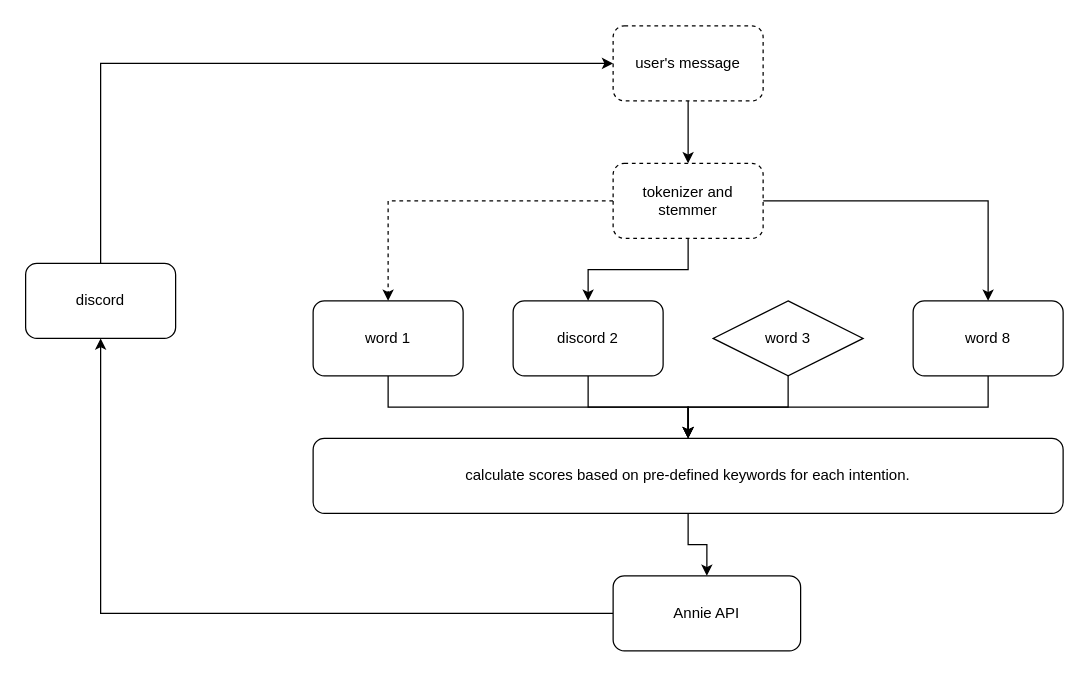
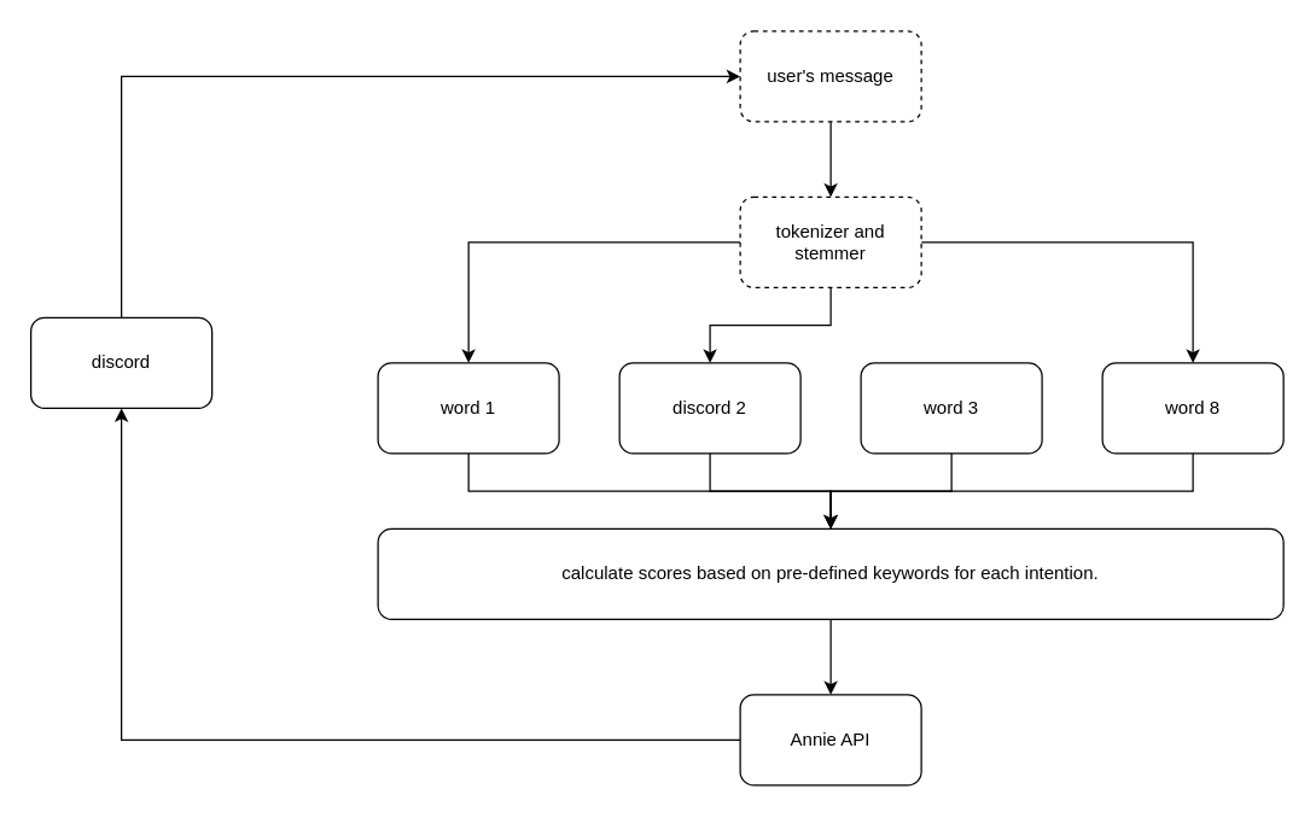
  <mxCell id="0" />
  <mxCell id="1" parent="0" />
  <mxCell id="2" style="edgeStyle=orthogonalEdgeStyle;rounded=0;orthogonalLoop=1;jettySize=auto;html=1;entryX=0.5;entryY=0;entryDx=0;entryDy=0;" edge="1" parent="1" source="3" target="7"><mxGeometry relative="1" as="geometry" /></mxCell>
  <mxCell id="3" value="user's message" style="rounded=1;whiteSpace=wrap;html=1;dashed=1;" vertex="1" parent="1"><mxGeometry x="490" y="20" width="120" height="60" as="geometry" /></mxCell>
- <mxCell id="4" style="edgeStyle=orthogonalEdgeStyle;rounded=0;orthogonalLoop=1;jettySize=auto;html=1;entryX=0.5;entryY=0;entryDx=0;entryDy=0;dashed=1;" edge="1" parent="1" source="7" target="9"><mxGeometry relative="1" as="geometry" /></mxCell>
+ <mxCell id="4" style="edgeStyle=orthogonalEdgeStyle;rounded=0;orthogonalLoop=1;jettySize=auto;html=1;entryX=0.5;entryY=0;entryDx=0;entryDy=0;" edge="1" parent="1" source="7" target="9"><mxGeometry relative="1" as="geometry" /></mxCell>
  <mxCell id="5" style="edgeStyle=orthogonalEdgeStyle;rounded=0;orthogonalLoop=1;jettySize=auto;html=1;" edge="1" parent="1" source="7" target="11"><mxGeometry relative="1" as="geometry" /></mxCell>
  <mxCell id="6" style="edgeStyle=orthogonalEdgeStyle;rounded=0;orthogonalLoop=1;jettySize=auto;html=1;" edge="1" parent="1" source="7" target="15"><mxGeometry relative="1" as="geometry" /></mxCell>
  <mxCell id="7" value="tokenizer and stemmer" style="rounded=1;whiteSpace=wrap;html=1;dashed=1;" vertex="1" parent="1"><mxGeometry x="490" y="130" width="120" height="60" as="geometry" /></mxCell>
  <mxCell id="8" style="edgeStyle=orthogonalEdgeStyle;rounded=0;orthogonalLoop=1;jettySize=auto;html=1;" edge="1" parent="1" source="9" target="17"><mxGeometry relative="1" as="geometry" /></mxCell>
  <mxCell id="9" value="word 1" style="rounded=1;whiteSpace=wrap;html=1;" vertex="1" parent="1"><mxGeometry x="250" y="240" width="120" height="60" as="geometry" /></mxCell>
  <mxCell id="10" style="edgeStyle=orthogonalEdgeStyle;rounded=0;orthogonalLoop=1;jettySize=auto;html=1;" edge="1" parent="1" source="11" target="17"><mxGeometry relative="1" as="geometry" /></mxCell>
  <mxCell id="11" value="discord 2" style="rounded=1;whiteSpace=wrap;html=1;" vertex="1" parent="1"><mxGeometry x="410" y="240" width="120" height="60" as="geometry" /></mxCell>
  <mxCell id="12" style="edgeStyle=orthogonalEdgeStyle;rounded=0;orthogonalLoop=1;jettySize=auto;html=1;entryX=0.5;entryY=0;entryDx=0;entryDy=0;" edge="1" parent="1" source="13" target="17"><mxGeometry relative="1" as="geometry" /></mxCell>
- <mxCell id="13" value="word 3" style="rhombus;whiteSpace=wrap;html=1;" vertex="1" parent="1"><mxGeometry x="570" y="240" width="120" height="60" as="geometry" /></mxCell>
+ <mxCell id="13" value="word 3" style="rounded=1;whiteSpace=wrap;html=1;" vertex="1" parent="1"><mxGeometry x="570" y="240" width="120" height="60" as="geometry" /></mxCell>
  <mxCell id="14" style="edgeStyle=orthogonalEdgeStyle;rounded=0;orthogonalLoop=1;jettySize=auto;html=1;" edge="1" parent="1" source="15" target="17"><mxGeometry relative="1" as="geometry" /></mxCell>
  <mxCell id="15" value="word 8" style="rounded=1;whiteSpace=wrap;html=1;" vertex="1" parent="1"><mxGeometry x="730" y="240" width="120" height="60" as="geometry" /></mxCell>
  <mxCell id="16" style="edgeStyle=orthogonalEdgeStyle;rounded=0;orthogonalLoop=1;jettySize=auto;html=1;entryX=0.5;entryY=0;entryDx=0;entryDy=0;" edge="1" parent="1" source="17" target="19"><mxGeometry relative="1" as="geometry" /></mxCell>
  <mxCell id="17" value="calculate scores based on pre-defined keywords for each intention." style="rounded=1;whiteSpace=wrap;html=1;" vertex="1" parent="1"><mxGeometry x="250" y="350" width="600" height="60" as="geometry" /></mxCell>
  <mxCell id="18" style="edgeStyle=orthogonalEdgeStyle;rounded=0;orthogonalLoop=1;jettySize=auto;html=1;entryX=0.5;entryY=1;entryDx=0;entryDy=0;" edge="1" parent="1" source="19" target="21"><mxGeometry relative="1" as="geometry" /></mxCell>
- <mxCell id="19" value="Annie API" style="rounded=1;whiteSpace=wrap;html=1;" vertex="1" parent="1"><mxGeometry x="490" y="460" width="150" height="60" as="geometry" /></mxCell>
+ <mxCell id="19" value="Annie API" style="rounded=1;whiteSpace=wrap;html=1;" vertex="1" parent="1"><mxGeometry x="490" y="460" width="120" height="60" as="geometry" /></mxCell>
  <mxCell id="20" style="edgeStyle=orthogonalEdgeStyle;rounded=0;orthogonalLoop=1;jettySize=auto;html=1;entryX=0;entryY=0.5;entryDx=0;entryDy=0;" edge="1" parent="1" source="21" target="3"><mxGeometry relative="1" as="geometry"><Array as="points"><mxPoint x="80" y="50" /></Array></mxGeometry></mxCell>
  <mxCell id="21" value="discord" style="rounded=1;whiteSpace=wrap;html=1;" vertex="1" parent="1"><mxGeometry x="20" y="210" width="120" height="60" as="geometry" /></mxCell>
